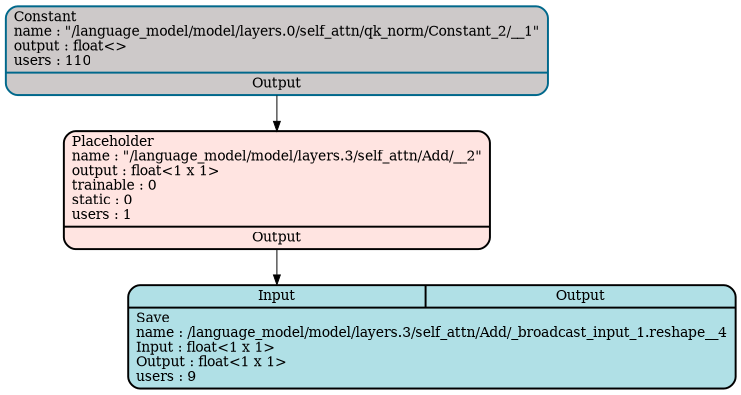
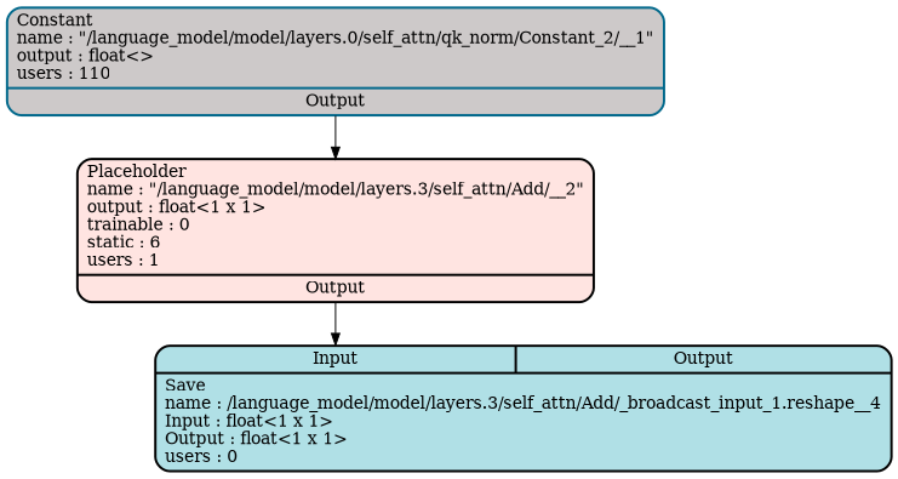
  digraph {
    rankdir=TB
    node [penwidth=2 shape=record style="filled,rounded"]
    edge [headport=Input]
-   n1 [fillcolor=PowderBlue label="{{<Input>Input|<Output>Output}|{Save\lname : /language_model/model/layers.3/self_attn/Add/_broadcast_input_1.reshape__4\lInput : float\<1 x 1\>\lOutput : float\<1 x 1\>\lusers : 9\l}}"]
-   n2 [fillcolor=MistyRose1 label="{{Placeholder\lname : \"/language_model/model/layers.3/self_attn/Add/__2\"\loutput : float\<1 x 1\>\ltrainable : 0\lstatic : 0\lusers : 1\l}|{<Output>Output}}"]
+   n1 [fillcolor=PowderBlue label="{{<Input>Input|<Output>Output}|{Save\lname : /language_model/model/layers.3/self_attn/Add/_broadcast_input_1.reshape__4\lInput : float\<1 x 1\>\lOutput : float\<1 x 1\>\lusers : 0\l}}"]
+   n2 [fillcolor=MistyRose1 label="{{Placeholder\lname : \"/language_model/model/layers.3/self_attn/Add/__2\"\loutput : float\<1 x 1\>\ltrainable : 0\lstatic : 6\lusers : 1\l}|{<Output>Output}}"]
    n3 [color=DeepSkyBlue4 fillcolor=Snow3 label="{{Constant\lname : \"/language_model/model/layers.0/self_attn/qk_norm/Constant_2/__1\"\loutput : float\<\>\lusers : 110\l}|{<Output>Output}}"]
    n2 -> n1 [tailport=Result]
    n3 -> n2 [tailport=Output]
  }
